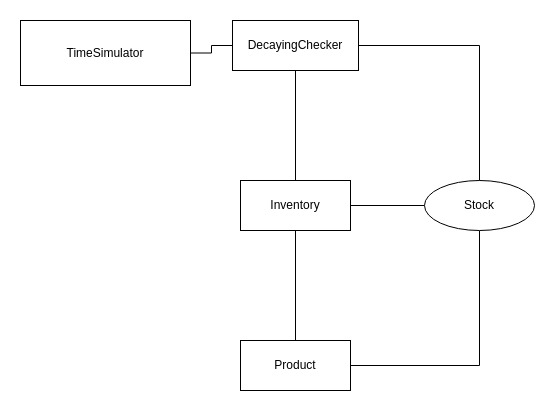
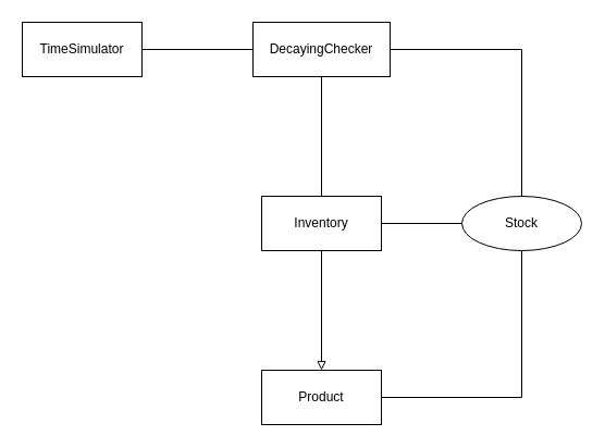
  <mxCell id="0" />
  <mxCell id="1" parent="0" />
- <mxCell id="2" style="edgeStyle=orthogonalEdgeStyle;rounded=0;orthogonalLoop=1;jettySize=auto;html=1;exitX=0.5;exitY=1;exitDx=0;exitDy=0;entryX=0.5;entryY=0;entryDx=0;entryDy=0;endArrow=none;endFill=0;" edge="1" parent="1" source="4" target="6"><mxGeometry relative="1" as="geometry" /></mxCell>
+ <mxCell id="2" style="edgeStyle=orthogonalEdgeStyle;rounded=0;orthogonalLoop=1;jettySize=auto;html=1;exitX=0.5;exitY=1;exitDx=0;exitDy=0;entryX=0.5;entryY=0;entryDx=0;entryDy=0;endArrow=block;endFill=0;" edge="1" parent="1" source="4" target="6"><mxGeometry relative="1" as="geometry" /></mxCell>
  <mxCell id="3" value="" style="edgeStyle=orthogonalEdgeStyle;rounded=0;orthogonalLoop=1;jettySize=auto;html=1;endArrow=none;endFill=0;" edge="1" parent="1" source="4" target="7"><mxGeometry relative="1" as="geometry" /></mxCell>
  <mxCell id="4" value="Inventory" style="html=1;whiteSpace=wrap;" vertex="1" parent="1"><mxGeometry x="240" y="180" width="110" height="50" as="geometry" /></mxCell>
  <mxCell id="5" style="edgeStyle=orthogonalEdgeStyle;rounded=0;orthogonalLoop=1;jettySize=auto;html=1;exitX=1;exitY=0.5;exitDx=0;exitDy=0;entryX=0.5;entryY=1;entryDx=0;entryDy=0;endArrow=none;endFill=0;" edge="1" parent="1" source="6" target="7"><mxGeometry relative="1" as="geometry" /></mxCell>
  <mxCell id="6" value="Product" style="html=1;whiteSpace=wrap;" vertex="1" parent="1"><mxGeometry x="240" y="340" width="110" height="50" as="geometry" /></mxCell>
  <mxCell id="7" value="Stock" style="ellipse;html=1;whiteSpace=wrap;" vertex="1" parent="1"><mxGeometry x="424" y="180" width="110" height="50" as="geometry" /></mxCell>
  <mxCell id="8" style="edgeStyle=orthogonalEdgeStyle;rounded=0;orthogonalLoop=1;jettySize=auto;html=1;exitX=1;exitY=0.5;exitDx=0;exitDy=0;entryX=0;entryY=0.5;entryDx=0;entryDy=0;endArrow=none;endFill=0;" edge="1" parent="1" source="9" target="12"><mxGeometry relative="1" as="geometry" /></mxCell>
- <mxCell id="9" value="TimeSimulator" style="html=1;whiteSpace=wrap;" vertex="1" parent="1"><mxGeometry x="20" y="20" width="170" height="65" as="geometry" /></mxCell>
+ <mxCell id="9" value="TimeSimulator" style="html=1;whiteSpace=wrap;" vertex="1" parent="1"><mxGeometry x="20" y="20" width="110" height="50" as="geometry" /></mxCell>
  <mxCell id="10" style="edgeStyle=orthogonalEdgeStyle;rounded=0;orthogonalLoop=1;jettySize=auto;html=1;exitX=0.5;exitY=1;exitDx=0;exitDy=0;entryX=0.5;entryY=0;entryDx=0;entryDy=0;endArrow=none;endFill=0;" edge="1" parent="1" source="12" target="4"><mxGeometry relative="1" as="geometry" /></mxCell>
  <mxCell id="11" style="edgeStyle=orthogonalEdgeStyle;rounded=0;orthogonalLoop=1;jettySize=auto;html=1;exitX=1;exitY=0.5;exitDx=0;exitDy=0;entryX=0.5;entryY=0;entryDx=0;entryDy=0;endArrow=none;endFill=0;" edge="1" parent="1" source="12" target="7"><mxGeometry relative="1" as="geometry" /></mxCell>
  <mxCell id="12" value="DecayingChecker" style="html=1;whiteSpace=wrap;" vertex="1" parent="1"><mxGeometry x="232" y="20" width="126" height="50" as="geometry" /></mxCell>
